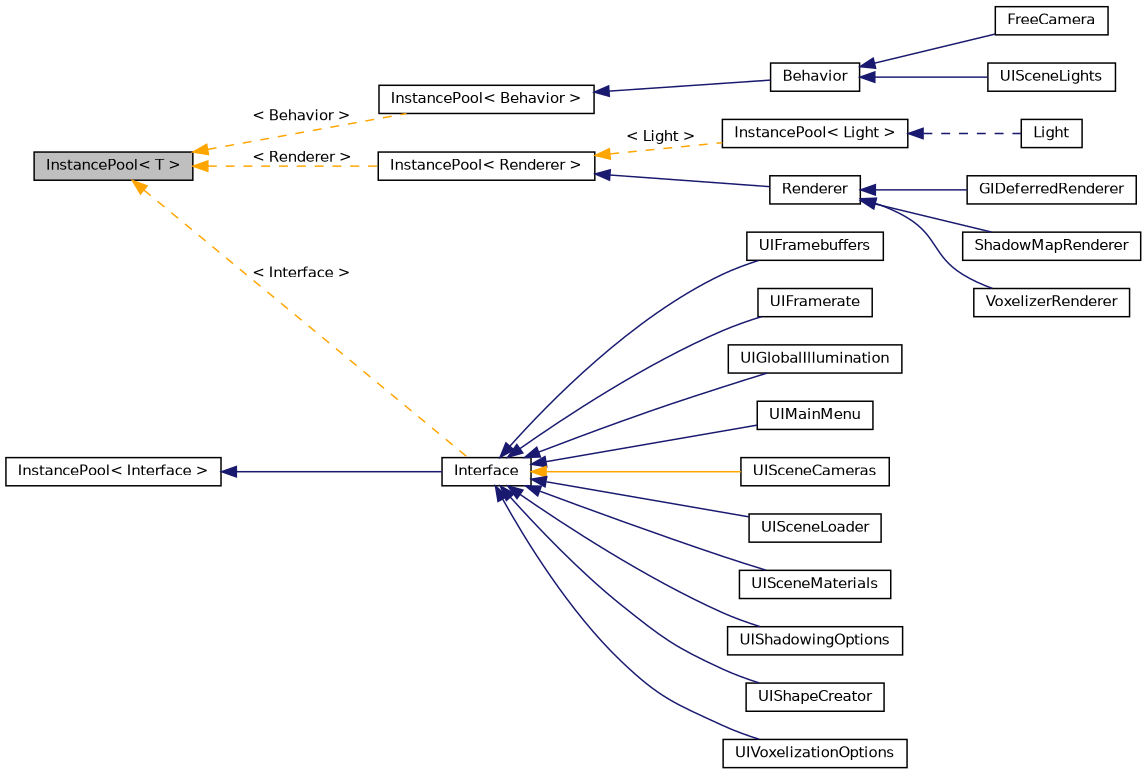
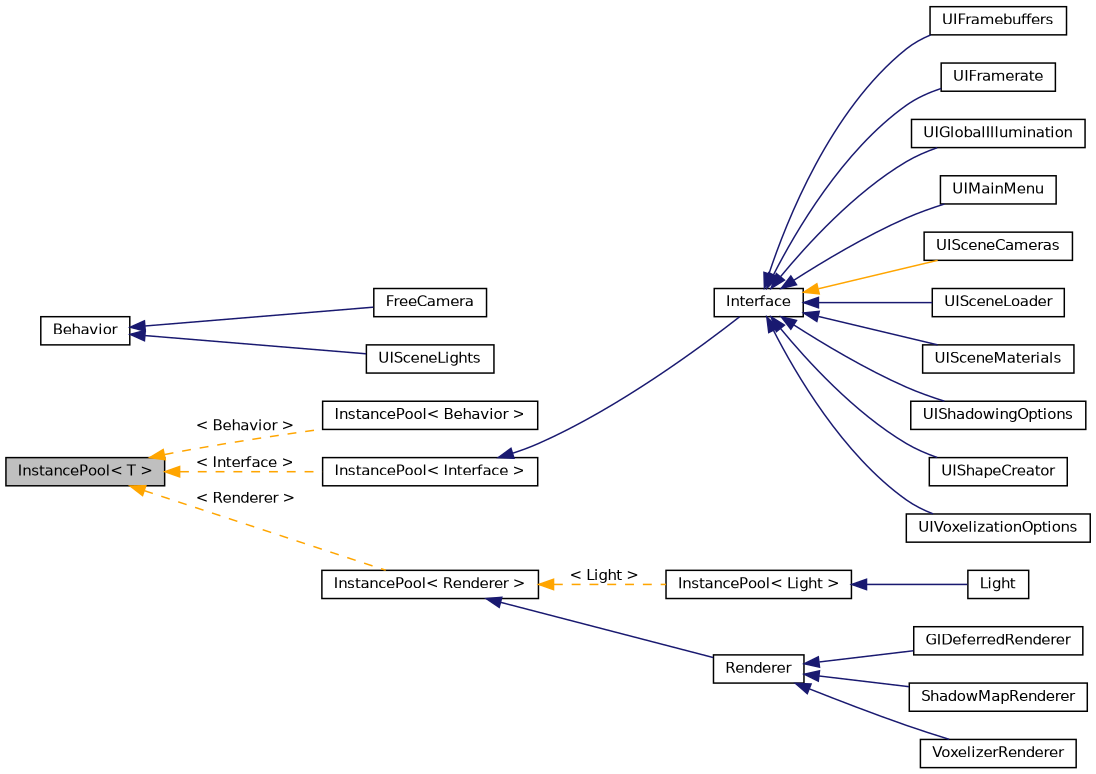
  digraph {
    rankdir=LR
    node [color=black fillcolor=white fontname=Helvetica fontsize=10 shape=record style=filled]
    edge [color=midnightblue dir=back fontname=Helvetica fontsize=10 labelfontname=Helvetica labelfontsize=10 style=solid]
    n1 [fillcolor=grey75 fontcolor=black height=0.2 label="InstancePool\< T \>" width=0.4]
    n2 [height=0.2 label="InstancePool\< Behavior \>" width=0.4]
    n3 [height=0.2 label="InstancePool\< Interface \>" width=0.4]
    n4 [height=0.2 label="InstancePool\< Renderer \>" width=0.4]
    n5 [height=0.2 label="InstancePool\< Light \>" width=0.4]
    n6 [height=0.2 label=Light width=0.4]
    n7 [height=0.2 label=Behavior width=0.4]
    n8 [height=0.2 label=Interface width=0.4]
    n9 [height=0.2 label=Renderer width=0.4]
    n10 [height=0.2 label=FreeCamera width=0.4]
    n11 [height=0.2 label=UISceneLights width=0.4]
    n12 [height=0.2 label=UIFramebuffers width=0.4]
    n13 [height=0.2 label=UIFramerate width=0.4]
    n14 [height=0.2 label=UIGlobalIllumination width=0.4]
    n15 [height=0.2 label=UIMainMenu width=0.4]
    n16 [height=0.2 label=UISceneCameras width=0.4]
    n17 [height=0.2 label=UISceneLoader width=0.4]
    n18 [height=0.2 label=UISceneMaterials width=0.4]
    n19 [height=0.2 label=UIShadowingOptions width=0.4]
    n20 [height=0.2 label=UIShapeCreator width=0.4]
    n21 [height=0.2 label=UIVoxelizationOptions width=0.4]
    n22 [height=0.2 label=GIDeferredRenderer width=0.4]
    n23 [height=0.2 label=ShadowMapRenderer width=0.4]
    n24 [height=0.2 label=VoxelizerRenderer width=0.4]
    n1 -> n2 [color=orange label=" \< Behavior \>" style=dashed]
-   n1 -> n8 [color=orange label=" \< Interface \>" style=dashed]
+   n1 -> n3 [color=orange label=" \< Interface \>" style=dashed]
    n1 -> n4 [color=orange label=" \< Renderer \>" style=dashed]
-   n2 -> n7
    n3 -> n8
    n4 -> n5 [color=orange label=" \< Light \>" style=dashed]
    n4 -> n9
-   n5 -> n6 [style=dashed]
+   n5 -> n6
    n7 -> n10
    n7 -> n11
    n8 -> n12
    n8 -> n13
    n8 -> n14
    n8 -> n15
    n8 -> n16 [color=orange]
    n8 -> n17
    n8 -> n18
    n8 -> n19
    n8 -> n20
    n8 -> n21
    n9 -> n22
    n9 -> n23
    n9 -> n24
  }
